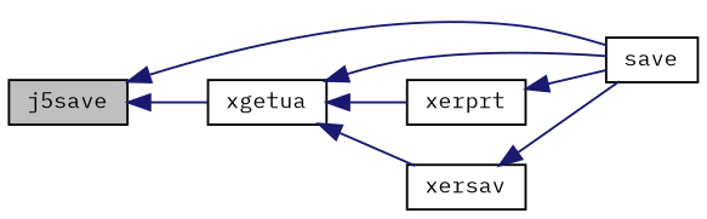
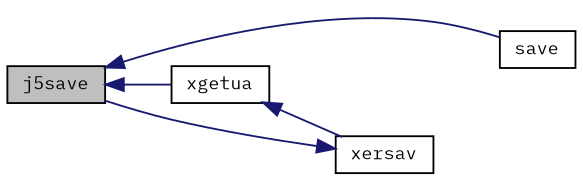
  digraph {
    fontname="IBM Plex Mono"
    rankdir=LR
    node [color=black fillcolor=white fontname="IBM Plex Mono" fontsize=10 shape=record style=filled]
    edge [color=midnightblue dir=back fontname="IBM Plex Mono" fontsize=10 labelfontname=Helvetica labelfontsize=10 style=solid]
    n1 [fillcolor=grey75 fontcolor=black height=0.2 label=j5save width=0.4]
    n2 [height=0.2 label=save width=0.4]
    n3 [height=0.2 label=xgetua width=0.4]
    n4 [height=0.2 label=xersav width=0.4]
-   n5 [height=0.2 label=xerprt width=0.4]
    n1 -> n2
    n1 -> n3
-   n3 -> n2
    n3 -> n4
-   n3 -> n5
-   n4 -> n2
-   n5 -> n2
+   n4 -> n1
  }
